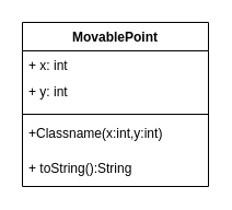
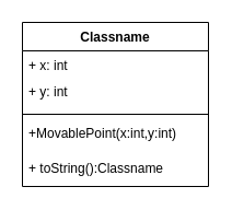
  <mxCell id="0" />
  <mxCell id="1" parent="0" />
- <mxCell id="2" value="MovablePoint" style="swimlane;fontStyle=1;align=center;verticalAlign=top;childLayout=stackLayout;horizontal=1;startSize=26;horizontalStack=0;resizeParent=1;resizeParentMax=0;resizeLast=0;collapsible=1;marginBottom=0;whiteSpace=wrap;html=1;" vertex="1" parent="1"><mxGeometry x="20" y="20" width="170" height="150" as="geometry" /></mxCell>
+ <mxCell id="2" value="Classname" style="swimlane;fontStyle=1;align=center;verticalAlign=top;childLayout=stackLayout;horizontal=1;startSize=26;horizontalStack=0;resizeParent=1;resizeParentMax=0;resizeLast=0;collapsible=1;marginBottom=0;whiteSpace=wrap;html=1;" vertex="1" parent="1"><mxGeometry x="20" y="20" width="170" height="150" as="geometry" /></mxCell>
  <mxCell id="3" value="+ x: int" style="text;strokeColor=none;fillColor=none;align=left;verticalAlign=top;spacingLeft=4;spacingRight=4;overflow=hidden;rotatable=0;points=[[0,0.5],[1,0.5]];portConstraint=eastwest;whiteSpace=wrap;html=1;" vertex="1" parent="2"><mxGeometry y="26" width="170" height="24" as="geometry" /></mxCell>
  <mxCell id="4" value="+ y: int" style="text;strokeColor=none;fillColor=none;align=left;verticalAlign=top;spacingLeft=4;spacingRight=4;overflow=hidden;rotatable=0;points=[[0,0.5],[1,0.5]];portConstraint=eastwest;whiteSpace=wrap;html=1;" vertex="1" parent="2"><mxGeometry y="50" width="170" height="30" as="geometry" /></mxCell>
  <mxCell id="5" value="" style="line;strokeWidth=1;fillColor=none;align=left;verticalAlign=middle;spacingTop=-1;spacingLeft=3;spacingRight=3;rotatable=0;labelPosition=right;points=[];portConstraint=eastwest;strokeColor=inherit;" vertex="1" parent="2"><mxGeometry y="80" width="170" height="8" as="geometry" /></mxCell>
- <mxCell id="6" value="+Classname(x:int,y:int)" style="text;strokeColor=none;fillColor=none;align=left;verticalAlign=top;spacingLeft=4;spacingRight=4;overflow=hidden;rotatable=0;points=[[0,0.5],[1,0.5]];portConstraint=eastwest;whiteSpace=wrap;html=1;" vertex="1" parent="2"><mxGeometry y="88" width="170" height="32" as="geometry" /></mxCell>
- <mxCell id="7" value="+ toString():String" style="text;strokeColor=none;fillColor=none;align=left;verticalAlign=top;spacingLeft=4;spacingRight=4;overflow=hidden;rotatable=0;points=[[0,0.5],[1,0.5]];portConstraint=eastwest;whiteSpace=wrap;html=1;" vertex="1" parent="2"><mxGeometry y="120" width="170" height="30" as="geometry" /></mxCell>
+ <mxCell id="6" value="+MovablePoint(x:int,y:int)" style="text;strokeColor=none;fillColor=none;align=left;verticalAlign=top;spacingLeft=4;spacingRight=4;overflow=hidden;rotatable=0;points=[[0,0.5],[1,0.5]];portConstraint=eastwest;whiteSpace=wrap;html=1;" vertex="1" parent="2"><mxGeometry y="88" width="170" height="32" as="geometry" /></mxCell>
+ <mxCell id="7" value="+ toString():Classname" style="text;strokeColor=none;fillColor=none;align=left;verticalAlign=top;spacingLeft=4;spacingRight=4;overflow=hidden;rotatable=0;points=[[0,0.5],[1,0.5]];portConstraint=eastwest;whiteSpace=wrap;html=1;" vertex="1" parent="2"><mxGeometry y="120" width="170" height="30" as="geometry" /></mxCell>
